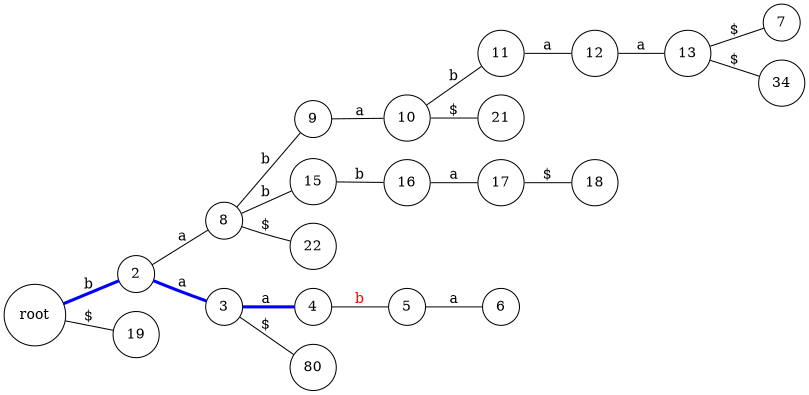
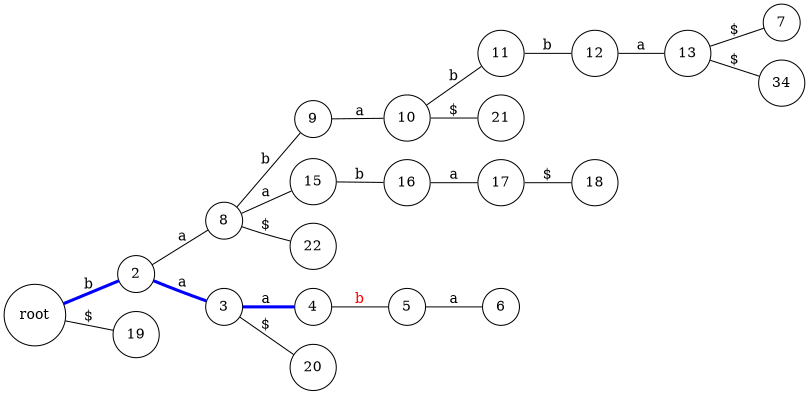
  graph {
    rankdir=LR
    node [shape=circle]
    n1 [label=root]
    2
    19
    8
    3
    9
    15
    22
    4
-   20 [label=80]
+   20
    5
    6
    10
    16
    11
    21
    12
    13
    7
    n20 [label=34]
    17
    18
    n1 -- 2 [color=blue label=b penwidth=3.0]
    n1 -- 19 [label="$"]
    2 -- 8 [label=a]
    2 -- 3 [color=blue label=a penwidth=3.0]
    8 -- 9 [label=b]
-   8 -- 15 [label=b]
+   8 -- 15 [label=a]
    8 -- 22 [label="$"]
    3 -- 4 [color=blue label=a penwidth=3.0]
    3 -- 20 [label="$"]
    9 -- 10 [label=a]
    15 -- 16 [label=b]
    4 -- 5 [fontcolor=red label=b]
    5 -- 6 [label=a]
    10 -- 11 [label=b]
    10 -- 21 [label="$"]
    16 -- 17 [label=a]
-   11 -- 12 [label=a]
+   11 -- 12 [label=b]
    12 -- 13 [label=a]
    13 -- 7 [label="$"]
    13 -- n20 [label="$"]
    17 -- 18 [label="$"]
  }
